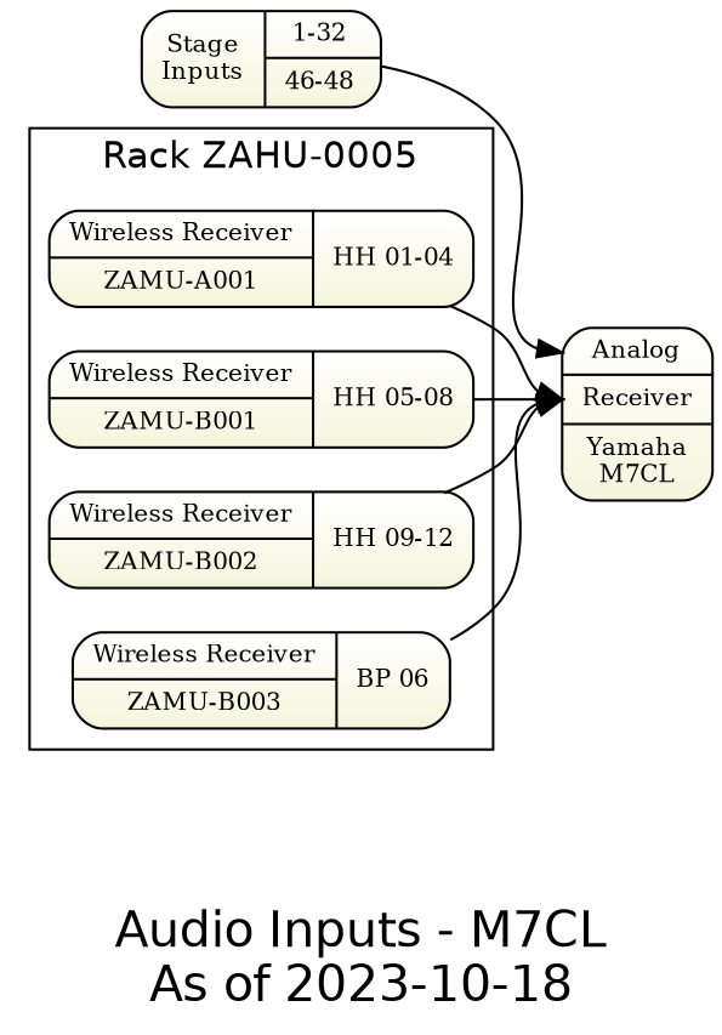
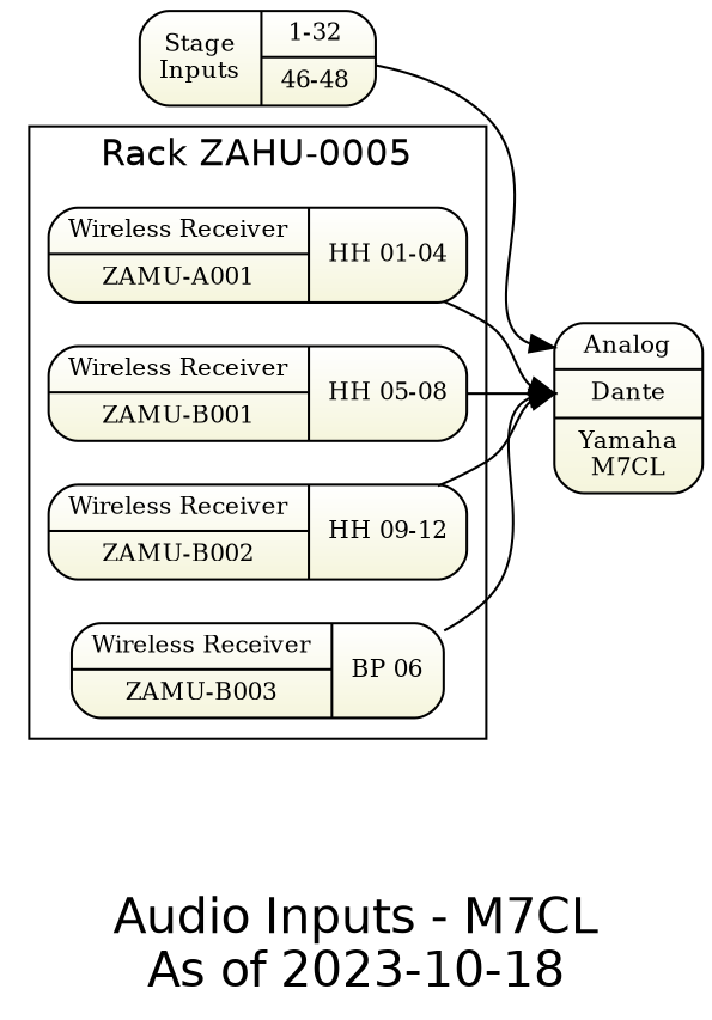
  digraph {
    fontname=Helvetica
    fontsize=20
    label="Audio Inputs - M7CL\nAs of 2023-10-18"
    rankdir=LR
    node [fillcolor="white:beige" fontsize=10 gradientangle=270 shape=Mrecord style=filled]
    edge [headport=d]
    n1 [label="{{Wireless Receiver|ZAMU-A001}|HH 01-04}"]
    n2 [label="{{Wireless Receiver|ZAMU-B001}|HH 05-08} "]
    n3 [label="{{Wireless Receiver|ZAMU-B002}|HH 09-12}"]
    n4 [label="{{Wireless Receiver|ZAMU-B003}|BP 06}"]
    n5 [label="{ Stage\nInputs\n|{<o1>1-32 \n| <o2>46-48   \n} }"]
-   n6 [label="{<a>Analog}|{<d>Receiver}|Yamaha\nM7CL"]
+   n6 [label="{<a>Analog}|{<d>Dante}|Yamaha\nM7CL"]
    subgraph cluster_1 {
      fontsize=15
      label="Rack ZAHU-0005"
      n1
      n2
      n3
      n4
    }
    n1 -> n6
    n2 -> n6
    n3 -> n6
    n4 -> n6
    n5 -> n6 [headport=a]
  }
